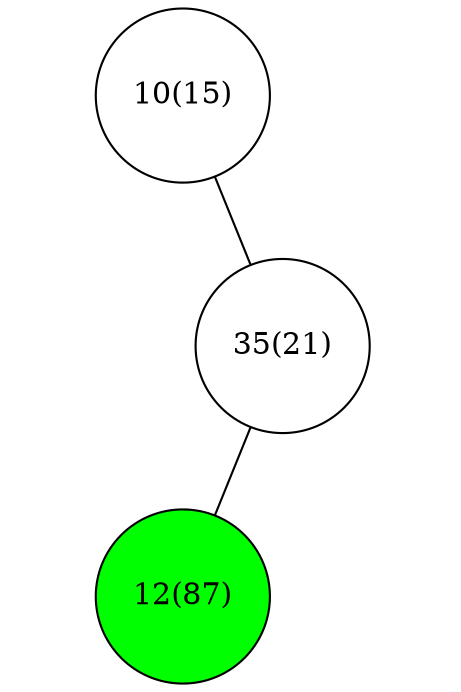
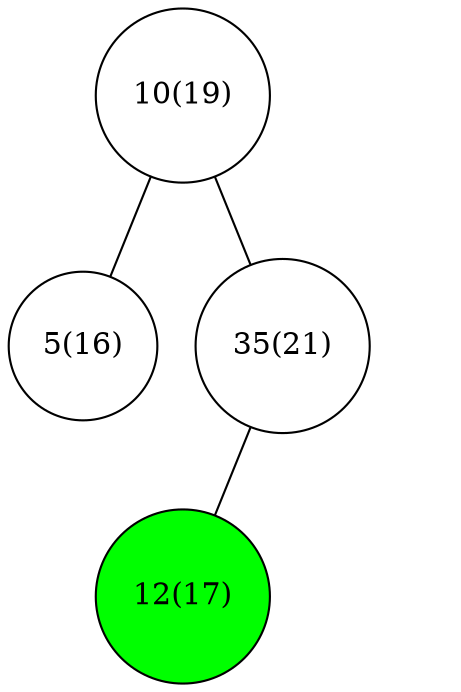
  graph {
    node [fillcolor="#FFFFFF" shape=circle style=filled]
-   n1 [label="10(15)"]
+   n1 [label="10(19)"]
+   n2 [label="5(16)"]
    n3 [label="35(21)"]
-   n4 [fillcolor="#00FF00" label="12(87)"]
+   n4 [fillcolor="#00FF00" label="12(17)"]
    NIL1 [style=invis fillcolor="" shape=""]
+   n1 -- n2
    n1 -- n3
    n3 -- n4
    n3 -- NIL1 [style=invis]
  }
